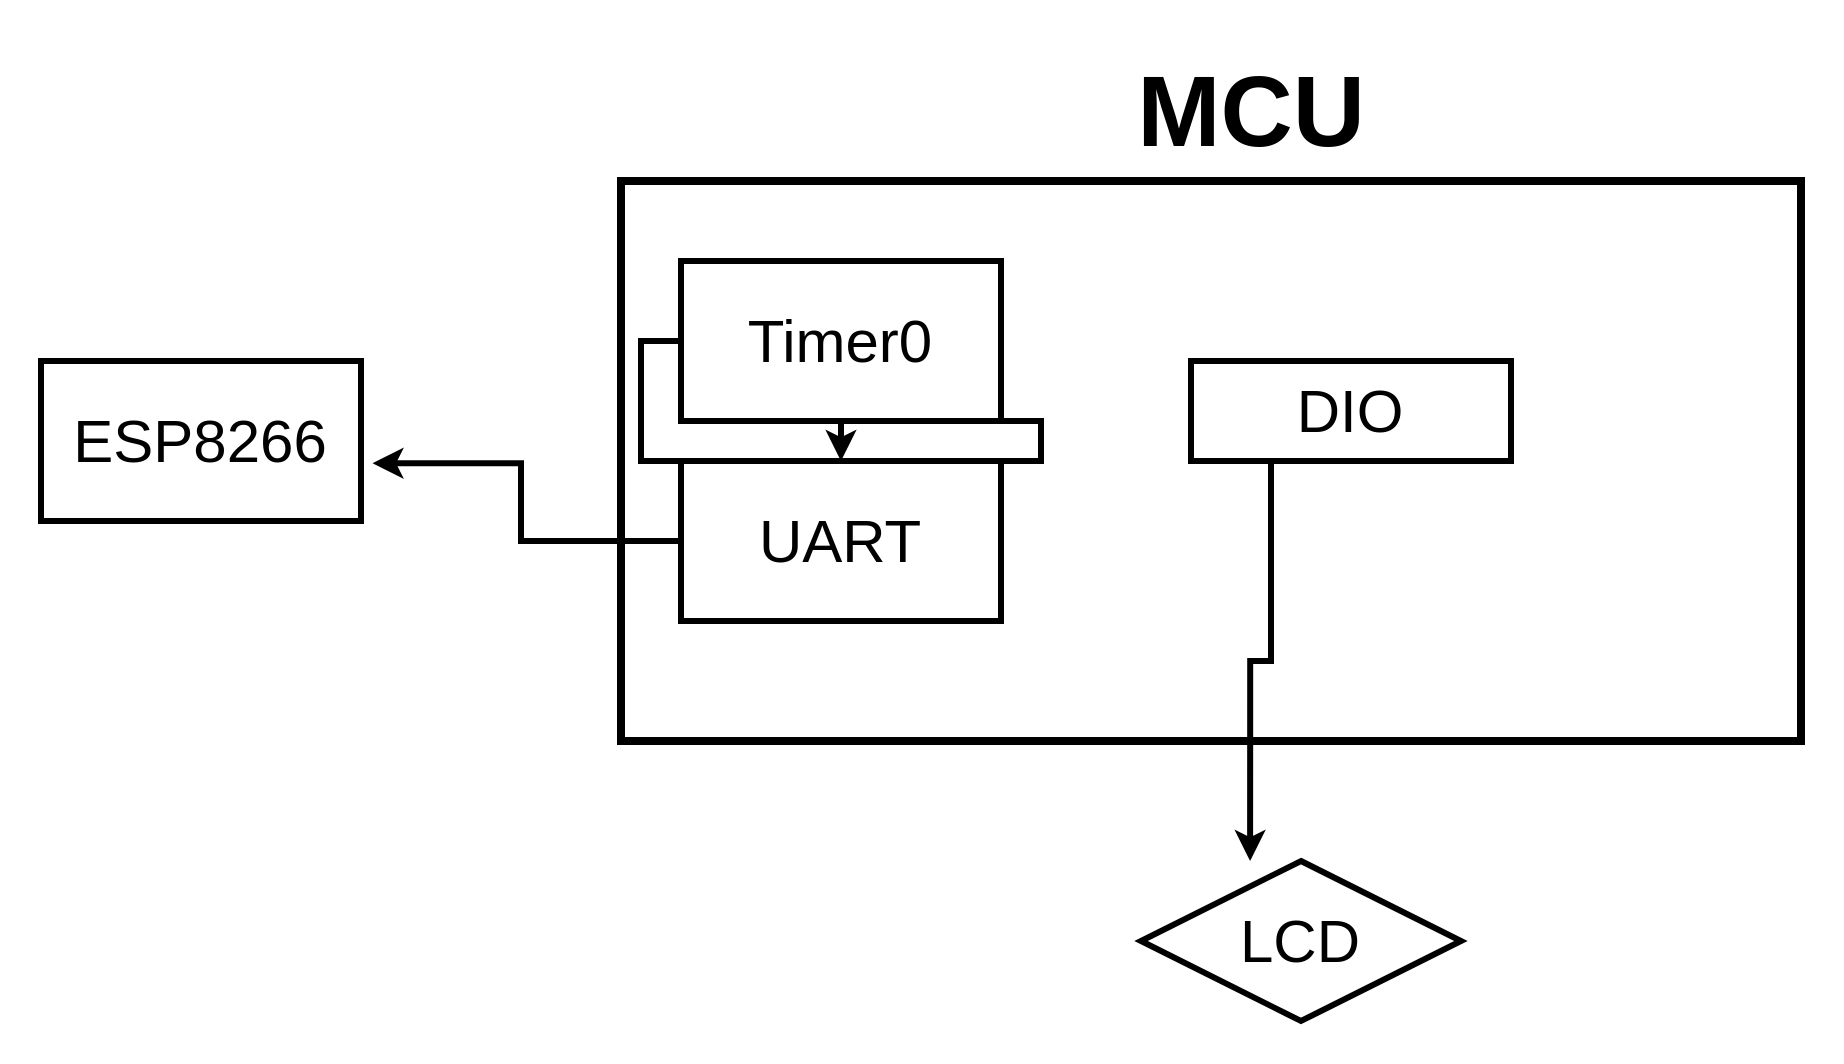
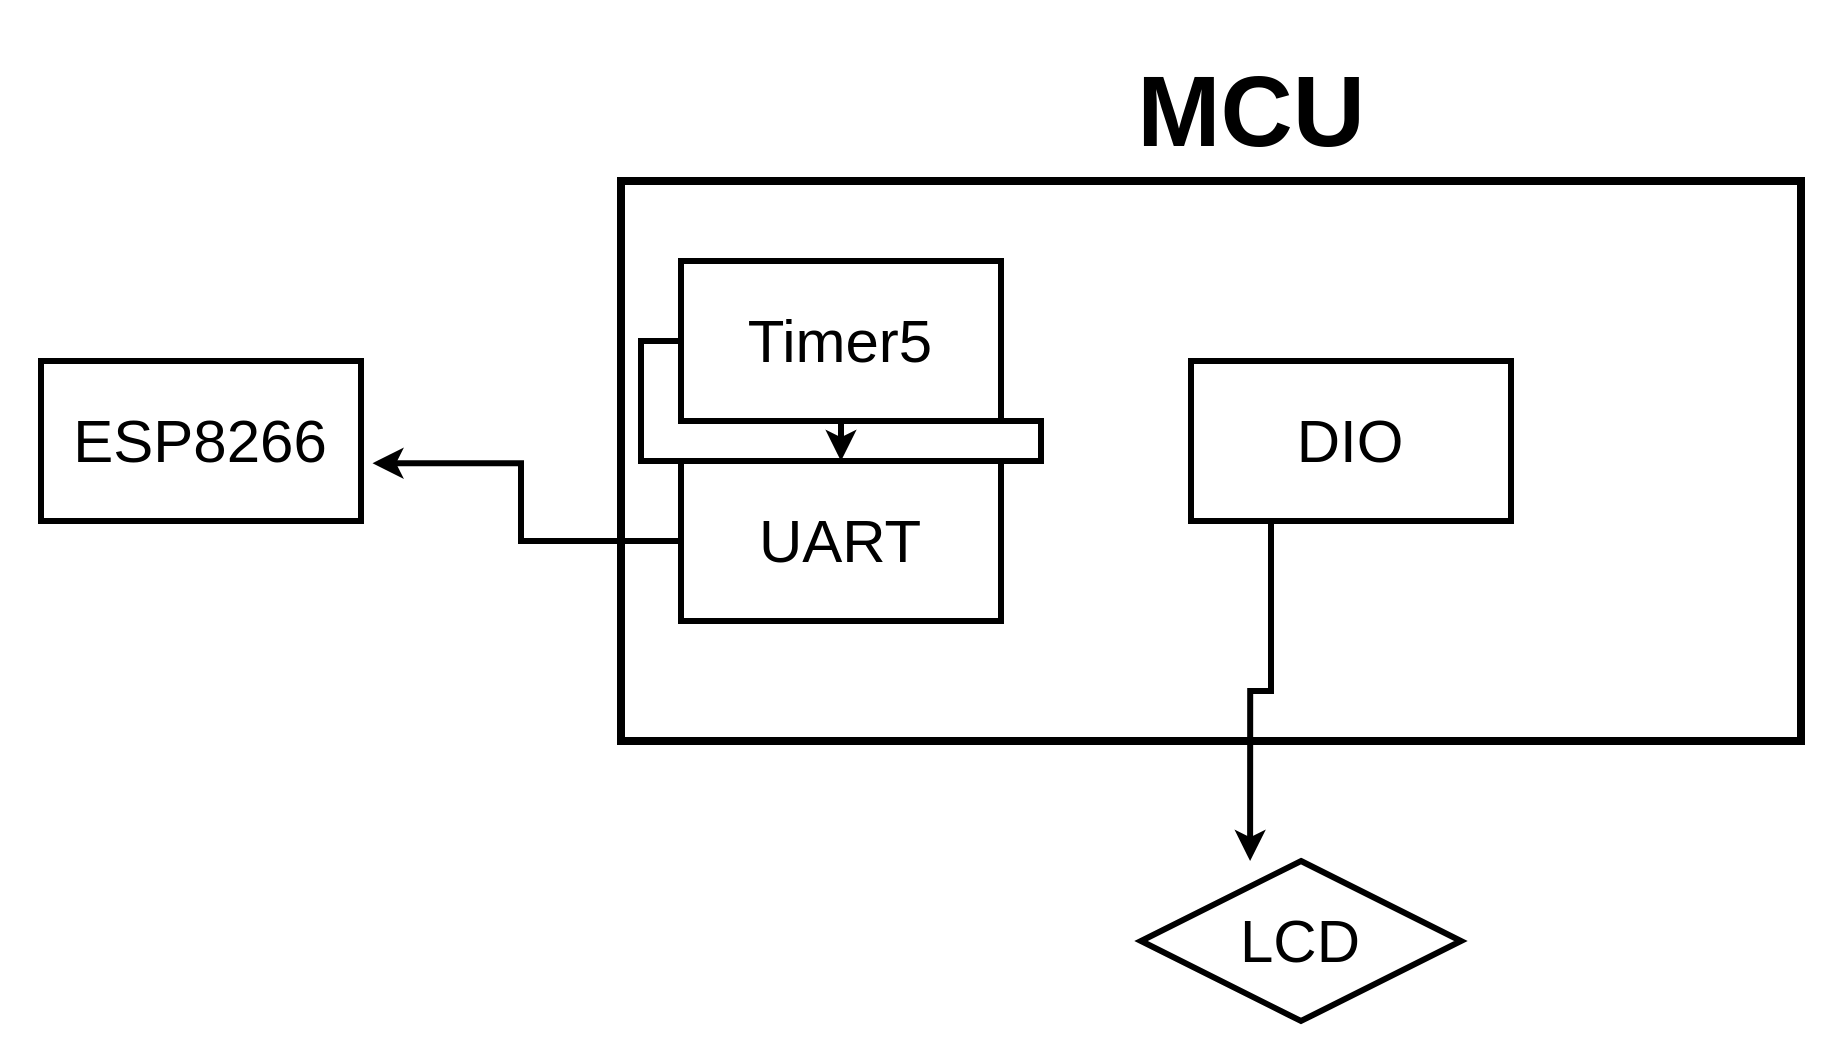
  <mxCell id="0" />
  <mxCell id="1" parent="0" />
  <mxCell id="2" value="" style="verticalLabelPosition=bottom;verticalAlign=top;html=1;shape=mxgraph.basic.rect;fillColor2=none;strokeWidth=4;size=20;indent=5;fillColor=none;" parent="1" vertex="1"><mxGeometry x="310" y="90" width="590" height="280" as="geometry" /></mxCell>
  <mxCell id="3" value="&lt;font style=&quot;font-size: 50px;&quot;&gt;&lt;b&gt;MCU&lt;/b&gt;&lt;/font&gt;" style="text;html=1;align=center;verticalAlign=middle;resizable=0;points=[];autosize=1;strokeColor=none;fillColor=none;" parent="1" vertex="1"><mxGeometry x="555" y="20" width="140" height="70" as="geometry" /></mxCell>
  <mxCell id="4" value="&lt;font style=&quot;font-size: 30px;&quot;&gt;UART&lt;/font&gt;" style="rounded=0;whiteSpace=wrap;html=1;fillColor=none;strokeWidth=3;" parent="1" vertex="1"><mxGeometry x="340" y="230" width="160" height="80" as="geometry" /></mxCell>
  <mxCell id="5" style="edgeStyle=orthogonalEdgeStyle;rounded=0;orthogonalLoop=1;jettySize=auto;html=1;exitX=0;exitY=0.5;exitDx=0;exitDy=0;strokeWidth=3;" parent="1" source="6" target="4" edge="1"><mxGeometry relative="1" as="geometry" /></mxCell>
- <mxCell id="6" value="&lt;font style=&quot;font-size: 30px;&quot;&gt;Timer0&lt;/font&gt;" style="rounded=0;whiteSpace=wrap;html=1;fillColor=none;strokeWidth=3;" parent="1" vertex="1"><mxGeometry x="340" y="130" width="160" height="80" as="geometry" /></mxCell>
- <mxCell id="7" value="&lt;font style=&quot;font-size: 30px;&quot;&gt;DIO&lt;/font&gt;" style="rounded=0;whiteSpace=wrap;html=1;fillColor=none;strokeWidth=3;" parent="1" vertex="1"><mxGeometry x="595" y="180" width="160" height="50" as="geometry" /></mxCell>
+ <mxCell id="6" value="&lt;font style=&quot;font-size: 30px;&quot;&gt;Timer5&lt;/font&gt;" style="rounded=0;whiteSpace=wrap;html=1;fillColor=none;strokeWidth=3;" parent="1" vertex="1"><mxGeometry x="340" y="130" width="160" height="80" as="geometry" /></mxCell>
+ <mxCell id="7" value="&lt;font style=&quot;font-size: 30px;&quot;&gt;DIO&lt;/font&gt;" style="rounded=0;whiteSpace=wrap;html=1;fillColor=none;strokeWidth=3;" parent="1" vertex="1"><mxGeometry x="595" y="180" width="160" height="80" as="geometry" /></mxCell>
  <mxCell id="8" value="&lt;span style=&quot;font-size: 30px;&quot;&gt;ESP8266&lt;/span&gt;" style="rounded=0;whiteSpace=wrap;html=1;fillColor=none;strokeWidth=3;" parent="1" vertex="1"><mxGeometry x="20" y="180" width="160" height="80" as="geometry" /></mxCell>
  <mxCell id="9" style="edgeStyle=orthogonalEdgeStyle;rounded=0;orthogonalLoop=1;jettySize=auto;html=1;exitX=0;exitY=0.5;exitDx=0;exitDy=0;entryX=1.036;entryY=0.639;entryDx=0;entryDy=0;entryPerimeter=0;strokeWidth=3;" parent="1" source="4" target="8" edge="1"><mxGeometry relative="1" as="geometry" /></mxCell>
  <mxCell id="10" value="&lt;span style=&quot;font-size: 30px;&quot;&gt;LCD&lt;/span&gt;" style="rhombus;whiteSpace=wrap;html=1;fillColor=none;strokeWidth=3;" parent="1" vertex="1"><mxGeometry y="430" width="160" height="80" as="geometry" x="570" /></mxCell>
  <mxCell id="11" style="edgeStyle=orthogonalEdgeStyle;rounded=0;orthogonalLoop=1;jettySize=auto;html=1;exitX=0.25;exitY=1;exitDx=0;exitDy=0;entryX=0.341;entryY=0;entryDx=0;entryDy=0;entryPerimeter=0;strokeWidth=3;" parent="1" source="7" target="10" edge="1"><mxGeometry relative="1" as="geometry" /></mxCell>
